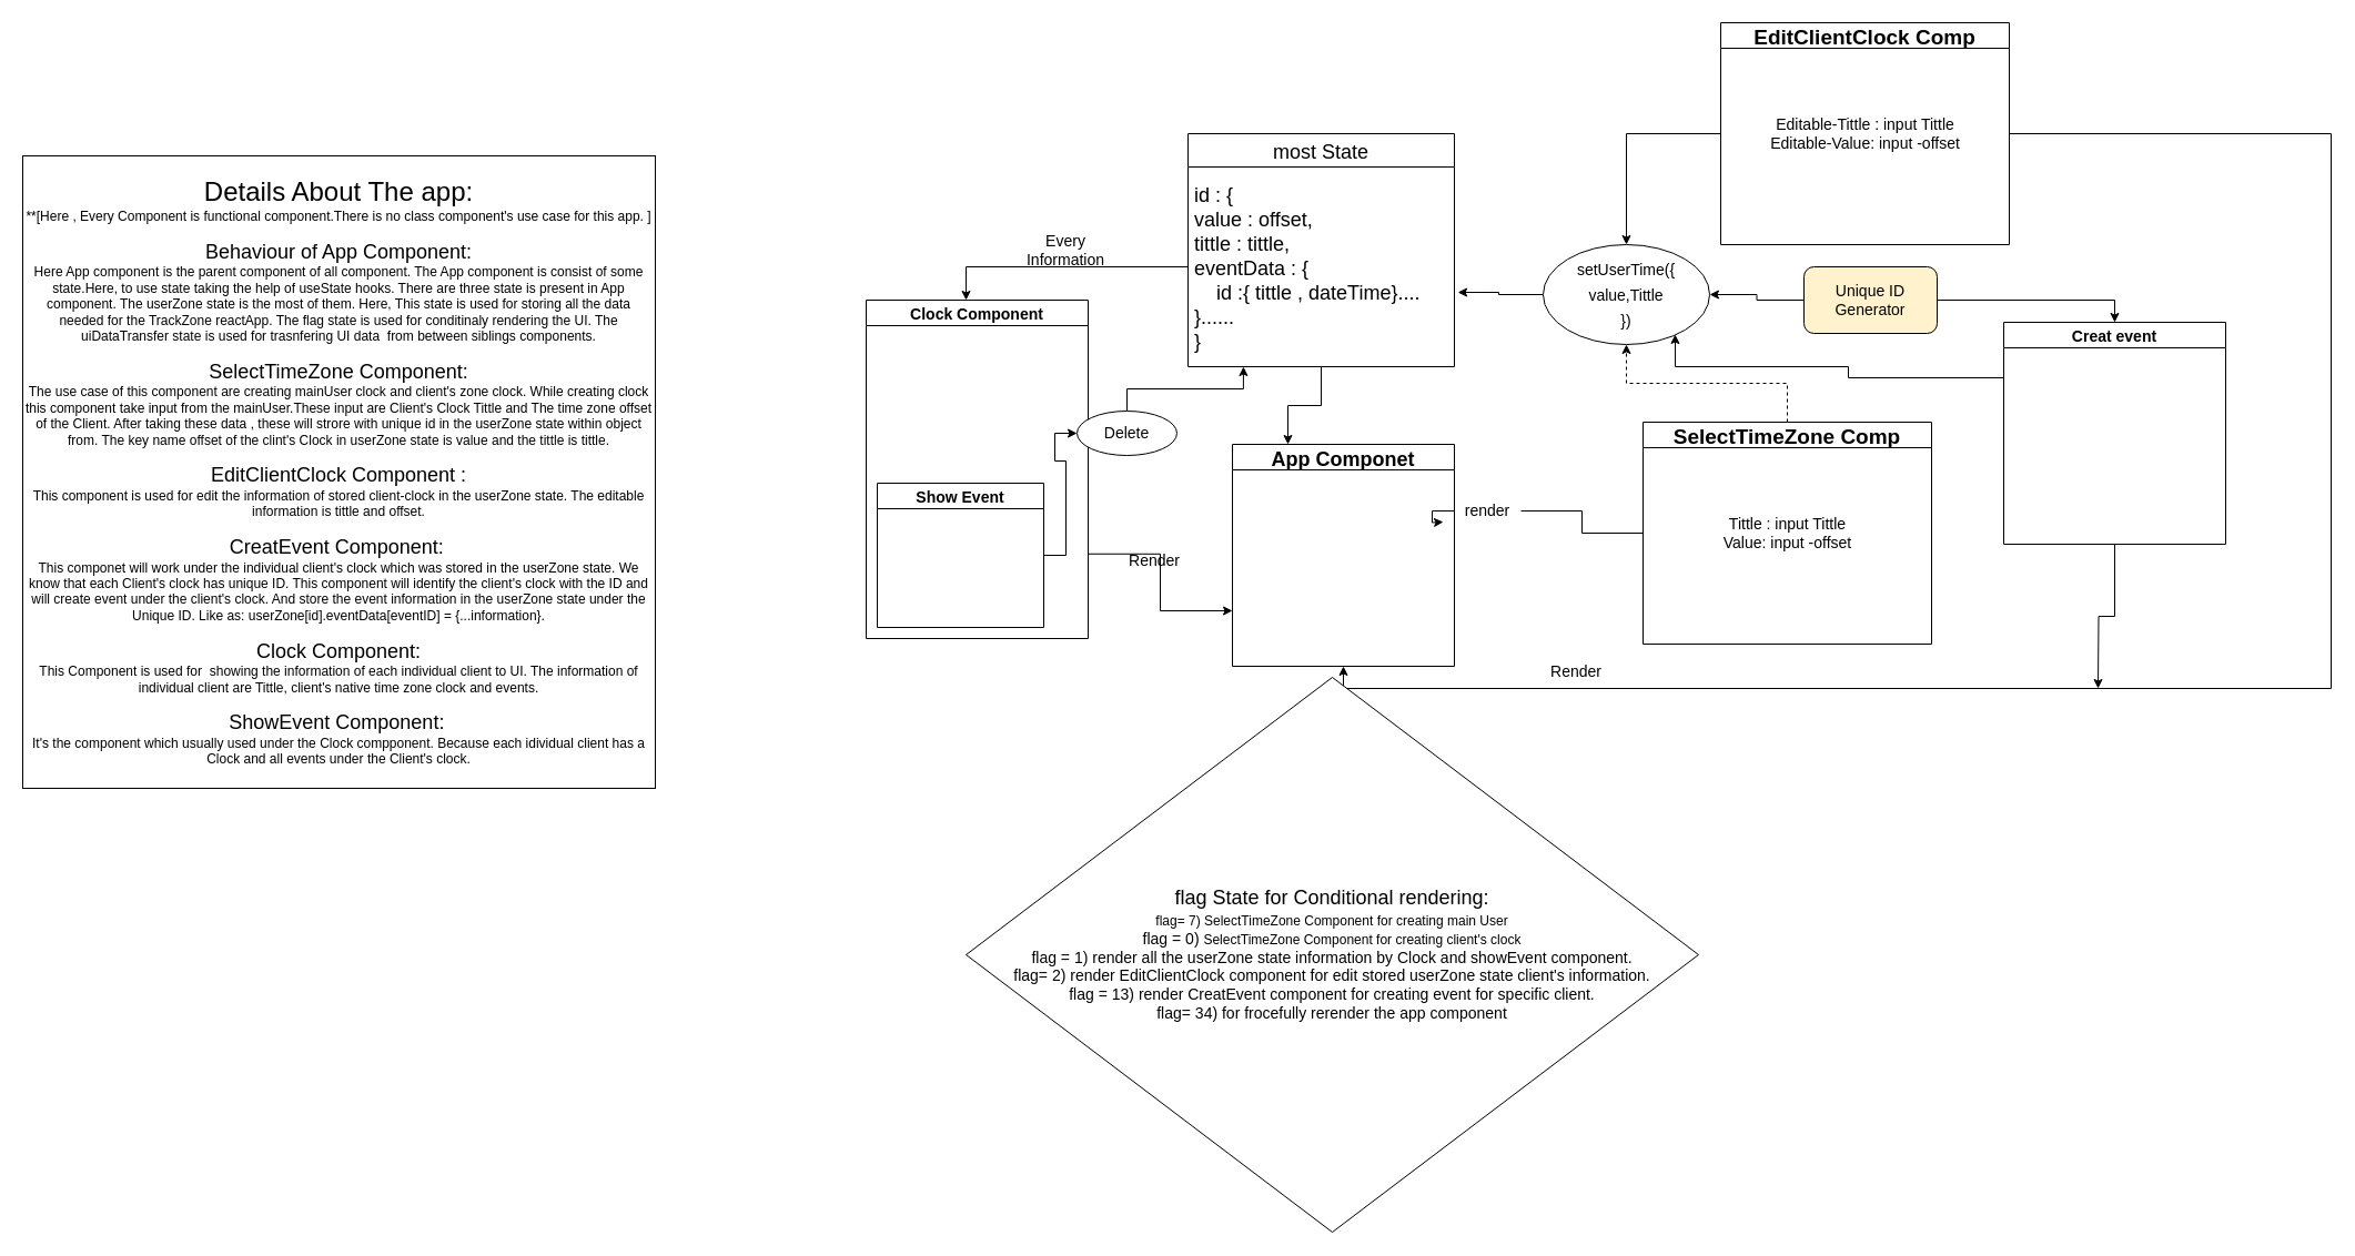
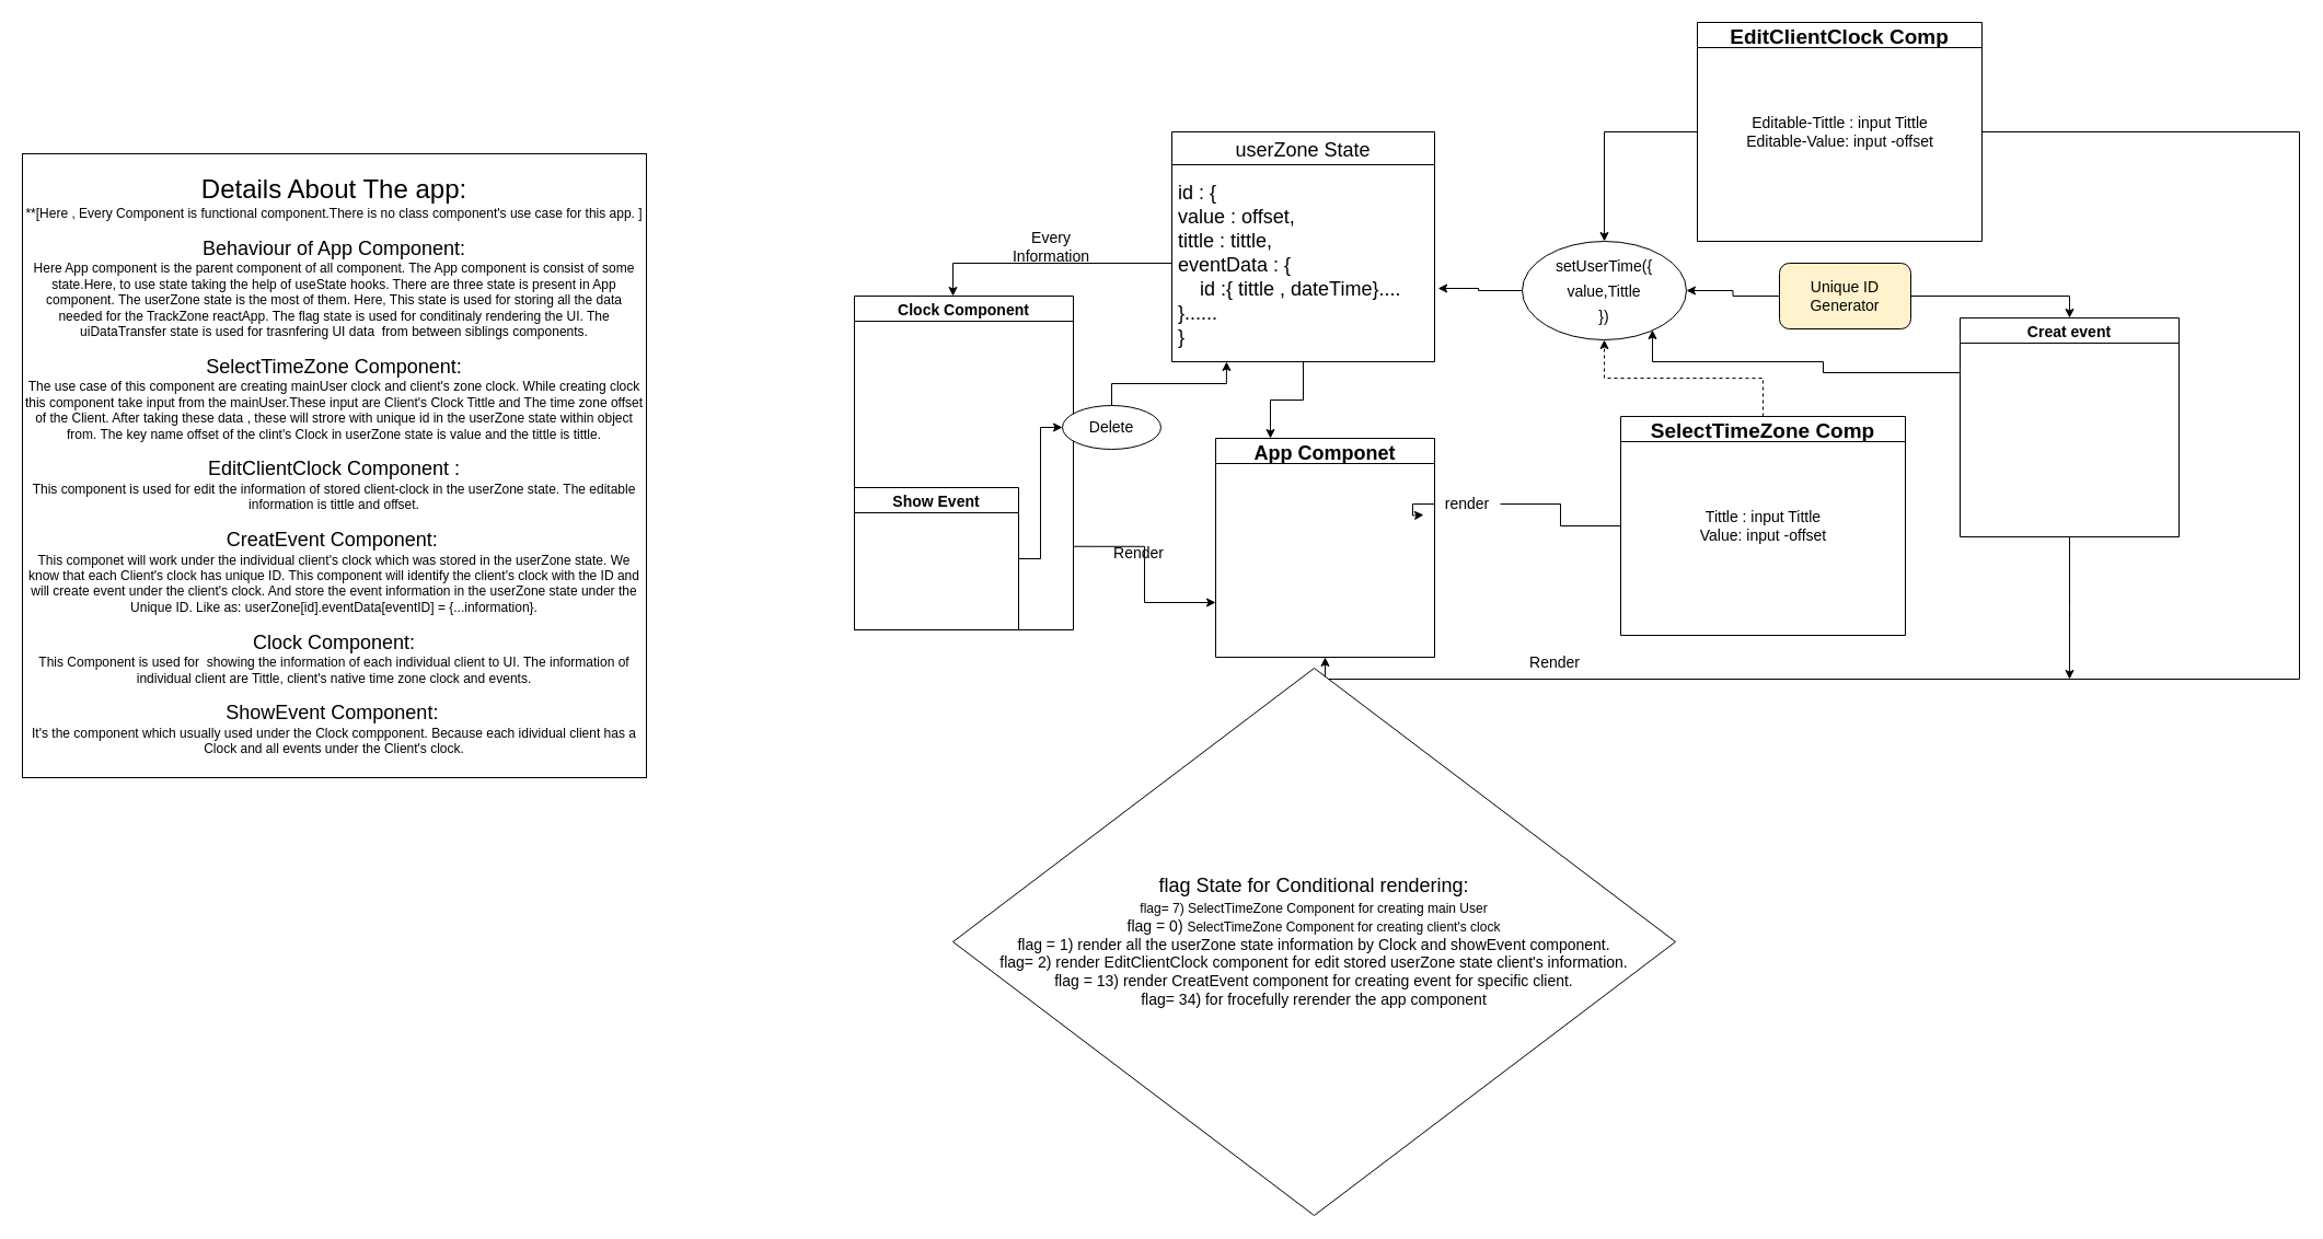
  <mxCell id="0" />
  <mxCell id="1" parent="0" />
  <mxCell id="2" value="&lt;font style=&quot;&quot;&gt;&lt;font style=&quot;font-size: 24px;&quot;&gt;Details About The app:&lt;/font&gt;&lt;br&gt;&lt;/font&gt;**[Here , Every Component is functional component.There is no class component's use case for this app. ]&lt;br&gt;&lt;br&gt;&lt;font style=&quot;font-size: 18px;&quot;&gt;Behaviour of App Component:&lt;/font&gt;&lt;br&gt;Here App component is the parent component of all component. The App component is consist of some state.Here, to use state taking the help of useState hooks. There are three state is present in App component. The userZone state is the most of them. Here, This state is used for storing all the data needed for the TrackZone reactApp. The flag state is used for conditinaly rendering the UI. The uiDataTransfer state is used for trasnfering UI data&amp;nbsp; from between siblings components.&lt;br&gt;&lt;br&gt;&lt;font style=&quot;font-size: 18px;&quot;&gt;SelectTimeZone Component:&lt;br&gt;&lt;/font&gt;The use case of this component are creating mainUser clock and client's zone clock. While creating clock this component take input from the mainUser.These input are Client's Clock Tittle and The time zone offset of the Client. After taking these data , these will strore with unique id in the userZone state within object from. The key name offset of the clint's Clock in userZone state is value and the tittle is tittle.&lt;br&gt;&lt;br&gt;&lt;font style=&quot;font-size: 18px;&quot;&gt;EditClientClock Component :&lt;br&gt;&lt;/font&gt;This component is used for edit the information of stored client-clock in the userZone state. The editable information is tittle and offset.&lt;br&gt;&lt;br&gt;&lt;font style=&quot;font-size: 18px;&quot;&gt;CreatEvent Component:&lt;/font&gt;&amp;nbsp;&lt;br&gt;This componet will work under the individual client's clock which was stored in the userZone state. We know that each Client's clock has unique ID. This component will identify the client's clock with the ID and will create event under the client's clock. And store the event information in the userZone state under the Unique ID. Like as: userZone[id].eventData[eventID] = {...information}.&lt;br&gt;&lt;br&gt;&lt;font style=&quot;font-size: 18px;&quot;&gt;Clock Component:&lt;br&gt;&lt;/font&gt;This Component is used for&amp;nbsp; showing the information of each individual client to UI. The information of individual client are Tittle, client's native time zone clock and events.&lt;br&gt;&amp;nbsp;&lt;br&gt;&lt;font style=&quot;font-size: 18px;&quot;&gt;ShowEvent Component:&lt;/font&gt;&amp;nbsp;&lt;br&gt;It's the component which usually used under the Clock compponent. Because each idividual client has a Clock and all events under the Client's clock." style="whiteSpace=wrap;html=1;aspect=fixed;" parent="1" vertex="1"><mxGeometry x="20" y="140" width="570" height="570" as="geometry" /></mxCell>
  <mxCell id="3" value="App Componet" style="swimlane;fontSize=18;" parent="1" vertex="1"><mxGeometry x="1110" y="400" width="200" height="200" as="geometry" /></mxCell>
  <mxCell id="4" style="edgeStyle=orthogonalEdgeStyle;rounded=0;orthogonalLoop=1;jettySize=auto;html=1;fontSize=18;entryX=0.25;entryY=0;entryDx=0;entryDy=0;" parent="1" source="5" target="3" edge="1"><mxGeometry relative="1" as="geometry"><mxPoint x="1150" y="420" as="targetPoint" /></mxGeometry></mxCell>
- <mxCell id="5" value="most State" style="swimlane;fontStyle=0;childLayout=stackLayout;horizontal=1;startSize=30;horizontalStack=0;resizeParent=1;resizeParentMax=0;resizeLast=0;collapsible=1;marginBottom=0;fontSize=18;" parent="1" vertex="1"><mxGeometry x="1070" y="120" width="240" height="210" as="geometry" /></mxCell>
+ <mxCell id="5" value="userZone State" style="swimlane;fontStyle=0;childLayout=stackLayout;horizontal=1;startSize=30;horizontalStack=0;resizeParent=1;resizeParentMax=0;resizeLast=0;collapsible=1;marginBottom=0;fontSize=18;" parent="1" vertex="1"><mxGeometry x="1070" y="120" width="240" height="210" as="geometry" /></mxCell>
  <mxCell id="6" value="id : {&#10;value : offset,&#10;tittle : tittle,&#10;eventData : {&#10;    id :{ tittle , dateTime}....&#10;}......&#10;}" style="text;strokeColor=none;fillColor=none;align=left;verticalAlign=middle;spacingLeft=4;spacingRight=4;overflow=hidden;points=[[0,0.5],[1,0.5]];portConstraint=eastwest;rotatable=0;fontSize=18;" parent="5" vertex="1"><mxGeometry y="30" width="240" height="180" as="geometry" /></mxCell>
  <mxCell id="7" value="" style="edgeStyle=orthogonalEdgeStyle;rounded=0;orthogonalLoop=1;jettySize=auto;html=1;fontSize=19;dashed=1;" parent="1" source="9" target="12" edge="1"><mxGeometry relative="1" as="geometry" /></mxCell>
  <mxCell id="8" style="edgeStyle=orthogonalEdgeStyle;rounded=0;orthogonalLoop=1;jettySize=auto;html=1;fontSize=14;startArrow=none;" parent="1" source="13" edge="1"><mxGeometry relative="1" as="geometry"><mxPoint x="1300" y="470" as="targetPoint" /></mxGeometry></mxCell>
  <mxCell id="9" value="SelectTimeZone Comp" style="swimlane;fontSize=19;" parent="1" vertex="1"><mxGeometry x="1480" y="380" width="260" height="200" as="geometry" /></mxCell>
  <mxCell id="10" value="Tittle : input Tittle&lt;br&gt;Value: input -offset" style="text;html=1;align=center;verticalAlign=middle;resizable=0;points=[];autosize=1;strokeColor=none;fillColor=none;fontSize=14;" parent="9" vertex="1"><mxGeometry x="65" y="80" width="130" height="40" as="geometry" /></mxCell>
  <mxCell id="11" style="edgeStyle=orthogonalEdgeStyle;rounded=0;orthogonalLoop=1;jettySize=auto;html=1;entryX=1.013;entryY=0.628;entryDx=0;entryDy=0;entryPerimeter=0;fontSize=14;" parent="1" source="12" target="6" edge="1"><mxGeometry relative="1" as="geometry" /></mxCell>
  <mxCell id="12" value="&lt;span style=&quot;font-size: 14px; font-weight: 400;&quot;&gt;setUserTime({&lt;br&gt;value,Tittle&lt;br&gt;})&lt;/span&gt;" style="ellipse;whiteSpace=wrap;html=1;fontSize=19;fontStyle=1;startSize=23;" parent="1" vertex="1"><mxGeometry x="1390" y="220" width="150" height="90" as="geometry" /></mxCell>
  <mxCell id="13" value="render" style="text;html=1;strokeColor=none;fillColor=none;align=center;verticalAlign=middle;whiteSpace=wrap;rounded=0;fontSize=14;" parent="1" vertex="1"><mxGeometry x="1310" y="445" width="60" height="30" as="geometry" /></mxCell>
  <mxCell id="14" value="" style="edgeStyle=orthogonalEdgeStyle;rounded=0;orthogonalLoop=1;jettySize=auto;html=1;fontSize=14;endArrow=none;" parent="1" source="9" target="13" edge="1"><mxGeometry relative="1" as="geometry"><mxPoint x="1300" y="470" as="targetPoint" /><mxPoint x="1390" y="450" as="sourcePoint" /></mxGeometry></mxCell>
  <mxCell id="15" style="edgeStyle=orthogonalEdgeStyle;rounded=0;orthogonalLoop=1;jettySize=auto;html=1;exitX=0;exitY=0.5;exitDx=0;exitDy=0;entryX=0.5;entryY=0;entryDx=0;entryDy=0;fontSize=14;" parent="1" source="17" target="12" edge="1"><mxGeometry relative="1" as="geometry" /></mxCell>
  <mxCell id="16" style="edgeStyle=orthogonalEdgeStyle;rounded=0;orthogonalLoop=1;jettySize=auto;html=1;exitX=1;exitY=0.5;exitDx=0;exitDy=0;entryX=0.5;entryY=1;entryDx=0;entryDy=0;fontSize=14;" parent="1" source="17" target="3" edge="1"><mxGeometry relative="1" as="geometry"><Array as="points"><mxPoint x="2100" y="120" /><mxPoint x="2100" y="620" /><mxPoint x="1210" y="620" /></Array></mxGeometry></mxCell>
  <mxCell id="17" value="EditClientClock Comp" style="swimlane;fontSize=19;" parent="1" vertex="1"><mxGeometry x="1550" y="20" width="260" height="200" as="geometry" /></mxCell>
  <mxCell id="18" value="Editable-Tittle : input Tittle&lt;br&gt;Editable-Value: input -offset" style="text;html=1;align=center;verticalAlign=middle;resizable=0;points=[];autosize=1;strokeColor=none;fillColor=none;fontSize=14;" parent="17" vertex="1"><mxGeometry x="35" y="80" width="190" height="40" as="geometry" /></mxCell>
  <mxCell id="19" style="edgeStyle=orthogonalEdgeStyle;rounded=0;orthogonalLoop=1;jettySize=auto;html=1;fontSize=14;" parent="1" source="21" target="12" edge="1"><mxGeometry relative="1" as="geometry" /></mxCell>
  <mxCell id="20" style="edgeStyle=orthogonalEdgeStyle;rounded=0;orthogonalLoop=1;jettySize=auto;html=1;exitX=1;exitY=0.5;exitDx=0;exitDy=0;entryX=0.5;entryY=0;entryDx=0;entryDy=0;fontSize=14;" parent="1" source="21" target="24" edge="1"><mxGeometry relative="1" as="geometry" /></mxCell>
  <mxCell id="21" value="Unique ID Generator" style="rounded=1;whiteSpace=wrap;html=1;fontSize=14;fillColor=#fff2cc;" parent="1" vertex="1"><mxGeometry x="1625" y="240" width="120" height="60" as="geometry" /></mxCell>
  <mxCell id="22" style="edgeStyle=orthogonalEdgeStyle;rounded=0;orthogonalLoop=1;jettySize=auto;html=1;exitX=0;exitY=0.25;exitDx=0;exitDy=0;entryX=0.793;entryY=0.9;entryDx=0;entryDy=0;entryPerimeter=0;fontSize=14;" parent="1" source="24" target="12" edge="1"><mxGeometry relative="1" as="geometry"><Array as="points"><mxPoint x="1665" y="340" /><mxPoint x="1665" y="330" /><mxPoint x="1509" y="330" /></Array></mxGeometry></mxCell>
  <mxCell id="23" style="edgeStyle=orthogonalEdgeStyle;rounded=0;orthogonalLoop=1;jettySize=auto;html=1;exitX=0.5;exitY=1;exitDx=0;exitDy=0;fontSize=14;" parent="1" source="24" edge="1"><mxGeometry relative="1" as="geometry"><mxPoint x="1890" y="620" as="targetPoint" /></mxGeometry></mxCell>
- <mxCell id="24" value="Creat event" style="swimlane;fontSize=14;" parent="1" vertex="1"><mxGeometry x="1805" y="290" width="200" height="200" as="geometry" /></mxCell>
+ <mxCell id="24" value="Creat event" style="swimlane;fontSize=14;" parent="1" vertex="1"><mxGeometry x="1790" y="290" width="200" height="200" as="geometry" /></mxCell>
  <mxCell id="25" value="Render" style="text;html=1;strokeColor=none;fillColor=none;align=center;verticalAlign=middle;whiteSpace=wrap;rounded=0;fontSize=14;" parent="1" vertex="1"><mxGeometry x="1390" y="590" width="60" height="30" as="geometry" /></mxCell>
  <mxCell id="26" style="edgeStyle=orthogonalEdgeStyle;rounded=0;orthogonalLoop=1;jettySize=auto;html=1;exitX=1;exitY=0.75;exitDx=0;exitDy=0;entryX=0;entryY=0.75;entryDx=0;entryDy=0;fontSize=14;" parent="1" source="27" target="3" edge="1"><mxGeometry relative="1" as="geometry" /></mxCell>
  <mxCell id="27" value="Clock Component" style="swimlane;fontSize=14;" parent="1" vertex="1"><mxGeometry x="780" y="270" width="200" height="305" as="geometry" /></mxCell>
- <mxCell id="28" value="Show Event" style="swimlane;fontSize=14;" parent="27" vertex="1"><mxGeometry x="10" y="165" width="150" height="130" as="geometry" /></mxCell>
+ <mxCell id="28" value="Show Event" style="swimlane;fontSize=14;" parent="27" vertex="1"><mxGeometry y="175" width="150" height="130" as="geometry" /></mxCell>
  <mxCell id="29" style="edgeStyle=orthogonalEdgeStyle;rounded=0;orthogonalLoop=1;jettySize=auto;html=1;entryX=0.45;entryY=0;entryDx=0;entryDy=0;entryPerimeter=0;fontSize=14;" parent="1" source="6" target="27" edge="1"><mxGeometry relative="1" as="geometry" /></mxCell>
  <mxCell id="30" value="Every Information" style="text;html=1;strokeColor=none;fillColor=none;align=center;verticalAlign=middle;whiteSpace=wrap;rounded=0;fontSize=14;" parent="1" vertex="1"><mxGeometry x="930" y="210" width="60" height="30" as="geometry" /></mxCell>
  <mxCell id="31" value="Render" style="text;html=1;strokeColor=none;fillColor=none;align=center;verticalAlign=middle;whiteSpace=wrap;rounded=0;fontSize=14;" parent="1" vertex="1"><mxGeometry x="1010" y="490" width="60" height="30" as="geometry" /></mxCell>
  <mxCell id="32" style="edgeStyle=orthogonalEdgeStyle;rounded=0;orthogonalLoop=1;jettySize=auto;html=1;fontSize=14;entryX=0.208;entryY=1;entryDx=0;entryDy=0;entryPerimeter=0;" parent="1" source="33" target="6" edge="1"><mxGeometry relative="1" as="geometry"><mxPoint x="1120" y="340" as="targetPoint" /></mxGeometry></mxCell>
  <mxCell id="33" value="Delete" style="ellipse;whiteSpace=wrap;html=1;fontSize=14;" parent="1" vertex="1"><mxGeometry x="970" y="370" width="90" height="40" as="geometry" /></mxCell>
  <mxCell id="34" style="edgeStyle=orthogonalEdgeStyle;rounded=0;orthogonalLoop=1;jettySize=auto;html=1;exitX=1;exitY=0.5;exitDx=0;exitDy=0;entryX=0;entryY=0.5;entryDx=0;entryDy=0;fontSize=14;" parent="1" source="28" target="33" edge="1"><mxGeometry relative="1" as="geometry" /></mxCell>
  <mxCell id="35" value="&lt;font style=&quot;&quot;&gt;&lt;span style=&quot;font-size: 18px;&quot;&gt;flag State for Conditional rendering:&lt;/span&gt;&lt;br&gt;&lt;font style=&quot;font-size: 12px;&quot;&gt;flag= 7) SelectTimeZone Component for creating main User&lt;br&gt;&lt;/font&gt;flag = 0)&amp;nbsp;&lt;span style=&quot;font-size: 12px;&quot;&gt;SelectTimeZone Component for creating client's clock&lt;br&gt;&lt;/span&gt;flag = 1) render all the userZone state information by Clock and showEvent component.&lt;br&gt;flag= 2) render EditClientClock component for edit stored userZone state client's information.&lt;br&gt;flag = 13) render CreatEvent component for creating event for specific client.&lt;br&gt;flag= 34) for frocefully rerender the app component&lt;br&gt;&lt;/font&gt;" style="rhombus;whiteSpace=wrap;html=1;fontSize=14;" parent="1" vertex="1"><mxGeometry x="870" y="610" width="660" height="500" as="geometry" /></mxCell>
